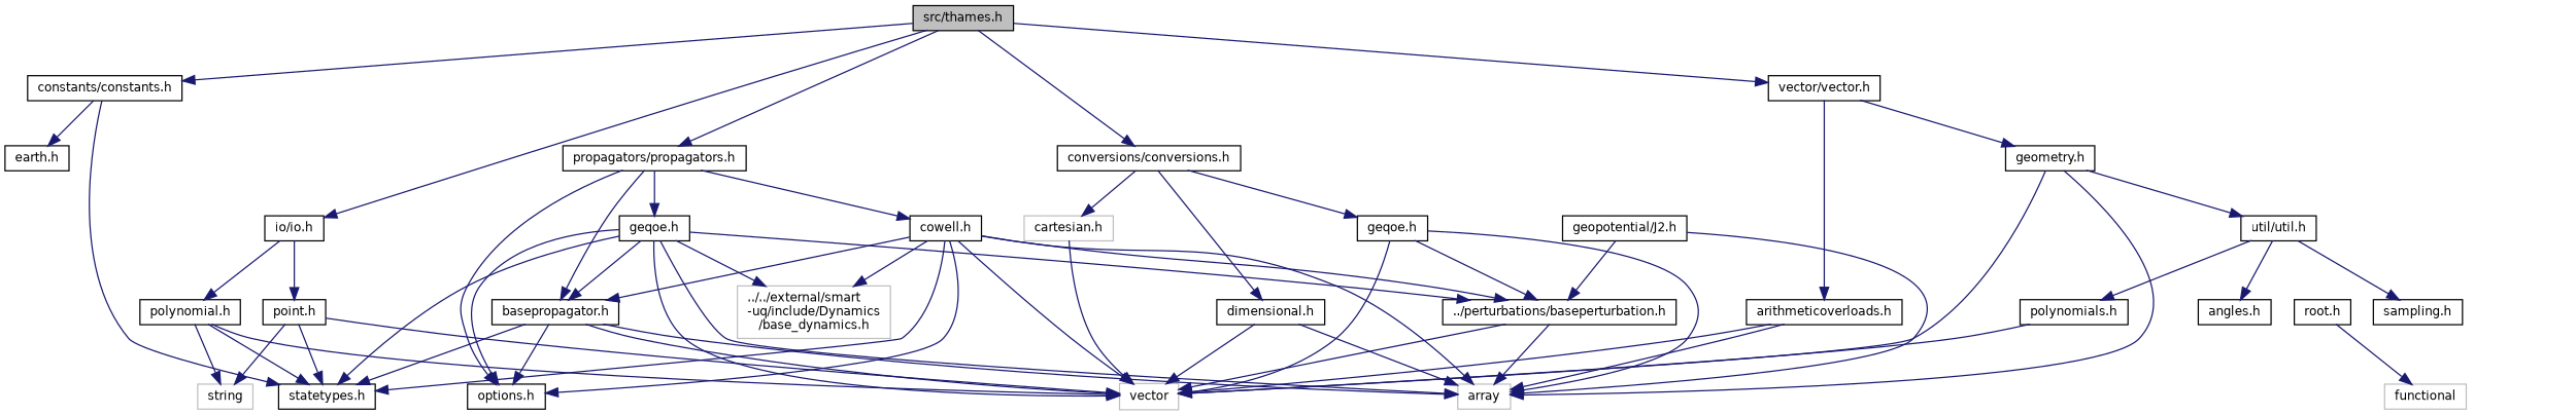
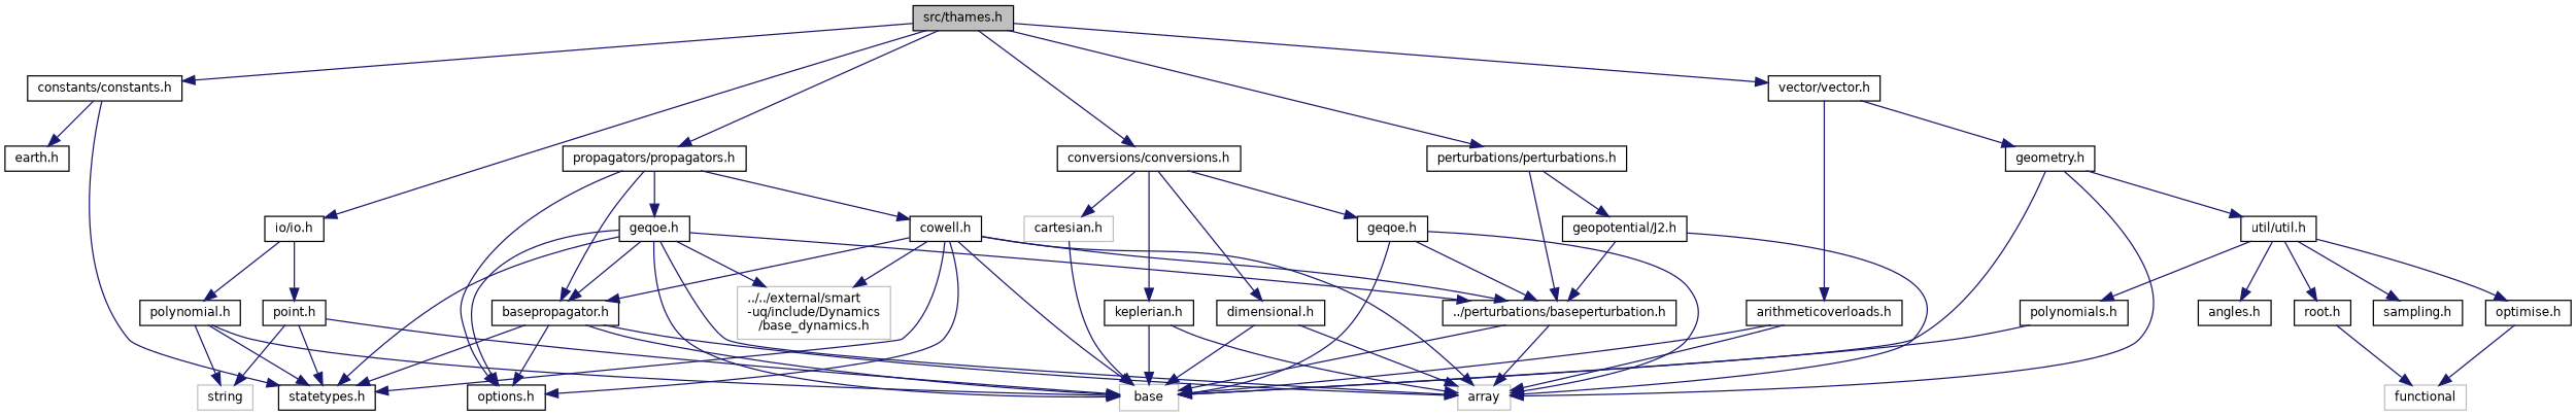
  digraph {
    node [color=black fillcolor=white fontname=Helvetica fontsize=10 shape=record style=filled]
    edge [color=midnightblue fontname=Helvetica fontsize=10 labelfontname=Helvetica labelfontsize=10 style=solid]
    n1 [fillcolor=grey75 fontcolor=black height=0.2 label="src/thames.h" width=0.4]
    n2 [height=0.2 label="constants/constants.h" width=0.4]
    n3 [height=0.2 label="io/io.h" width=0.4]
    n4 [height=0.2 label="conversions/conversions.h" width=0.4]
+   n5 [height=0.2 label="perturbations/perturbations.h" width=0.4]
    n6 [height=0.2 label="propagators/propagators.h" width=0.4]
    n7 [height=0.2 label="vector/vector.h" width=0.4]
    n8 [height=0.2 label="earth.h" width=0.4]
    n9 [height=0.2 label="statetypes.h" width=0.4]
    n10 [height=0.2 label="point.h" width=0.4]
    n11 [height=0.2 label="polynomial.h" width=0.4]
    n12 [color=grey75 height=0.2 label="cartesian.h" width=0.4]
    n13 [height=0.2 label="dimensional.h" width=0.4]
    n14 [height=0.2 label="geqoe.h" width=0.4]
+   n15 [height=0.2 label="keplerian.h" width=0.4]
    n16 [height=0.2 label="../perturbations/baseperturbation.h" width=0.4]
    n17 [height=0.2 label="geopotential/J2.h" width=0.4]
    n18 [height=0.2 label="basepropagator.h" width=0.4]
    n19 [height=0.2 label="options.h" width=0.4]
    n20 [height=0.2 label="cowell.h" width=0.4]
    n21 [height=0.2 label="geqoe.h" width=0.4]
    n22 [height=0.2 label="util/util.h" width=0.4]
    n23 [height=0.2 label="angles.h" width=0.4]
+   n24 [height=0.2 label="optimise.h" width=0.4]
    n25 [height=0.2 label="polynomials.h" width=0.4]
    n26 [height=0.2 label="root.h" width=0.4]
    n27 [height=0.2 label="sampling.h" width=0.4]
    n28 [height=0.2 label="arithmeticoverloads.h" width=0.4]
    n29 [height=0.2 label="geometry.h" width=0.4]
-   n30 [color=grey75 height=0.2 label=vector width=0.4]
+   n30 [color=grey75 height=0.2 label=base width=0.4]
    n31 [color=grey75 height=0.2 label=string width=0.4]
    n32 [color=grey75 height=0.2 label=array width=0.4]
    n33 [color=grey75 height=0.2 label="../../external/smart\l-uq/include/Dynamics\l/base_dynamics.h" width=0.4]
    n34 [color=grey75 height=0.2 label=functional width=0.4]
    n1 -> n2
    n1 -> n3
    n1 -> n4
+   n1 -> n5
    n1 -> n6
    n1 -> n7
    n2 -> n8
    n2 -> n9
    n3 -> n10
    n3 -> n11
    n4 -> n12
    n4 -> n13
    n4 -> n14
+   n4 -> n15
+   n5 -> n16
+   n5 -> n17
    n6 -> n18
    n6 -> n19
    n6 -> n20
    n6 -> n21
    n7 -> n28
    n7 -> n29
    n10 -> n9
    n10 -> n30
    n10 -> n31
    n11 -> n9
    n11 -> n30
    n11 -> n31
    n12 -> n30
    n13 -> n30
    n13 -> n32
    n14 -> n16
    n14 -> n30
    n14 -> n32
+   n15 -> n30
+   n15 -> n32
    n16 -> n30
    n16 -> n32
    n17 -> n16
    n17 -> n32
    n18 -> n9
    n18 -> n19
    n18 -> n30
    n18 -> n32
    n20 -> n9
    n20 -> n16
    n20 -> n18
    n20 -> n19
    n20 -> n30
    n20 -> n32
    n20 -> n33
    n21 -> n9
    n21 -> n16
    n21 -> n18
    n21 -> n19
    n21 -> n30
    n21 -> n32
    n21 -> n33
    n22 -> n23
+   n22 -> n24
    n22 -> n25
+   n22 -> n26
    n22 -> n27
+   n24 -> n34
    n25 -> n30
    n26 -> n34
    n28 -> n30
    n28 -> n32
    n29 -> n22
    n29 -> n30
    n29 -> n32
  }
